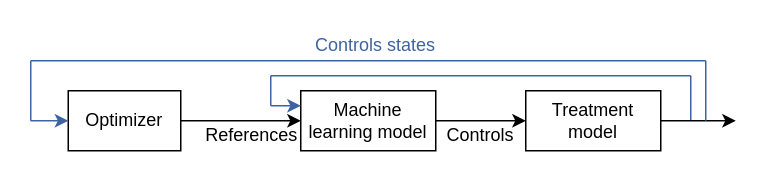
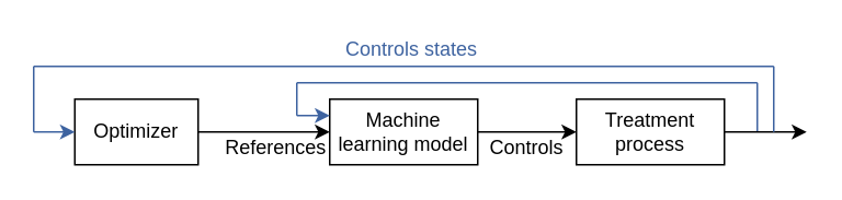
  <mxCell id="0" />
  <mxCell id="1" parent="0" />
  <mxCell id="2" style="edgeStyle=none;html=1;exitX=1;exitY=0.5;exitDx=0;exitDy=0;fontColor=#000000;strokeColor=#000000;" edge="1" parent="1" source="3"><mxGeometry relative="1" as="geometry"><mxPoint x="200" y="80" as="targetPoint" /></mxGeometry></mxCell>
  <mxCell id="3" value="&lt;font color=&quot;#000000&quot;&gt;Optimizer&lt;/font&gt;" style="rounded=0;whiteSpace=wrap;html=1;fillColor=none;strokeColor=#000000;" vertex="1" parent="1"><mxGeometry x="45" y="60" width="75" height="40" as="geometry" /></mxCell>
  <mxCell id="4" style="edgeStyle=none;html=1;exitX=1;exitY=0.5;exitDx=0;exitDy=0;fontColor=#000000;strokeColor=#000000;entryX=0;entryY=0.5;entryDx=0;entryDy=0;" edge="1" parent="1" target="10"><mxGeometry relative="1" as="geometry"><mxPoint x="400" y="79.667" as="targetPoint" /><mxPoint x="290" y="80" as="sourcePoint" /></mxGeometry></mxCell>
  <mxCell id="5" value="&lt;font&gt;Machine learning model&lt;/font&gt;" style="rounded=0;whiteSpace=wrap;html=1;fillColor=none;strokeColor=#000000;fontColor=#000000;" vertex="1" parent="1"><mxGeometry x="200" y="60" width="90" height="40" as="geometry" /></mxCell>
  <mxCell id="6" style="edgeStyle=none;html=1;exitX=1;exitY=0.5;exitDx=0;exitDy=0;fontColor=#3E63A0;strokeColor=#3E63A0;" edge="1" parent="1"><mxGeometry relative="1" as="geometry"><mxPoint x="180" y="70" as="sourcePoint" /><mxPoint x="200" y="70" as="targetPoint" /></mxGeometry></mxCell>
  <mxCell id="7" value="" style="endArrow=none;html=1;fontColor=#3E63A0;strokeColor=#3E63A0;" edge="1" parent="1"><mxGeometry width="50" height="50" relative="1" as="geometry"><mxPoint x="460" y="80" as="sourcePoint" /><mxPoint x="460" y="50" as="targetPoint" /></mxGeometry></mxCell>
  <mxCell id="8" value="" style="endArrow=none;html=1;fontColor=#3E63A0;strokeColor=#3E63A0;" edge="1" parent="1"><mxGeometry width="50" height="50" relative="1" as="geometry"><mxPoint x="180" y="70" as="sourcePoint" /><mxPoint x="180" y="50" as="targetPoint" /></mxGeometry></mxCell>
  <mxCell id="9" style="edgeStyle=none;html=1;exitX=1;exitY=0.5;exitDx=0;exitDy=0;fontColor=#000000;strokeColor=#000000;" edge="1" parent="1" source="10"><mxGeometry relative="1" as="geometry"><mxPoint x="490" y="80" as="targetPoint" /></mxGeometry></mxCell>
- <mxCell id="10" value="&lt;font color=&quot;#000000&quot;&gt;Treatment model&lt;/font&gt;" style="rounded=0;whiteSpace=wrap;html=1;fillColor=none;strokeColor=#000000;" vertex="1" parent="1"><mxGeometry x="350" y="60" width="90" height="40" as="geometry" /></mxCell>
+ <mxCell id="10" value="&lt;font color=&quot;#000000&quot;&gt;Treatment process&lt;/font&gt;" style="rounded=0;whiteSpace=wrap;html=1;fillColor=none;strokeColor=#000000;" vertex="1" parent="1"><mxGeometry x="350" y="60" width="90" height="40" as="geometry" /></mxCell>
  <mxCell id="11" value="" style="endArrow=none;html=1;fontColor=#3E63A0;strokeColor=#3E63A0;" edge="1" parent="1"><mxGeometry width="50" height="50" relative="1" as="geometry"><mxPoint x="470" y="40" as="sourcePoint" /><mxPoint x="470" y="80" as="targetPoint" /></mxGeometry></mxCell>
  <mxCell id="12" value="" style="endArrow=none;html=1;fontColor=#3E63A0;strokeColor=#3E63A0;" edge="1" parent="1"><mxGeometry width="50" height="50" relative="1" as="geometry"><mxPoint x="20" y="40" as="sourcePoint" /><mxPoint x="470" y="40" as="targetPoint" /></mxGeometry></mxCell>
  <mxCell id="13" value="" style="endArrow=none;html=1;fontColor=#3E63A0;strokeColor=#3E63A0;" edge="1" parent="1"><mxGeometry width="50" height="50" relative="1" as="geometry"><mxPoint x="20" y="80" as="sourcePoint" /><mxPoint x="20" y="40" as="targetPoint" /></mxGeometry></mxCell>
  <mxCell id="14" style="edgeStyle=none;html=1;fontColor=#3E63A0;strokeColor=#3E63A0;entryX=0;entryY=0.5;entryDx=0;entryDy=0;" edge="1" parent="1" target="3"><mxGeometry relative="1" as="geometry"><mxPoint x="40" y="80" as="targetPoint" /><mxPoint x="20" y="80" as="sourcePoint" /></mxGeometry></mxCell>
  <mxCell id="15" value="&lt;font color=&quot;#3e63a0&quot;&gt;Controls states&lt;/font&gt;" style="text;html=1;strokeColor=none;fillColor=none;align=center;verticalAlign=middle;whiteSpace=wrap;rounded=0;fontColor=#2B3340;" vertex="1" parent="1"><mxGeometry x="200" y="20" width="100" height="20" as="geometry" /></mxCell>
  <mxCell id="16" value="" style="endArrow=none;html=1;fontColor=#3E63A0;strokeColor=#3E63A0;" edge="1" parent="1"><mxGeometry width="50" height="50" relative="1" as="geometry"><mxPoint x="180" y="50" as="sourcePoint" /><mxPoint x="460" y="50" as="targetPoint" /></mxGeometry></mxCell>
  <mxCell id="17" value="&lt;font&gt;References&lt;/font&gt;" style="text;html=1;strokeColor=none;fillColor=none;align=center;verticalAlign=middle;whiteSpace=wrap;rounded=0;fontColor=#000000;" vertex="1" parent="1"><mxGeometry x="135" y="80" width="65" height="20" as="geometry" /></mxCell>
  <mxCell id="18" value="&lt;font&gt;Controls&lt;/font&gt;" style="text;html=1;strokeColor=none;fillColor=none;align=center;verticalAlign=middle;whiteSpace=wrap;rounded=0;fontColor=#000000;" vertex="1" parent="1"><mxGeometry x="290" y="80" width="60" height="20" as="geometry" /></mxCell>
